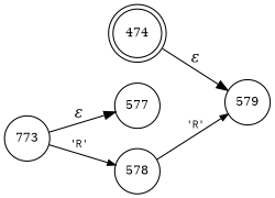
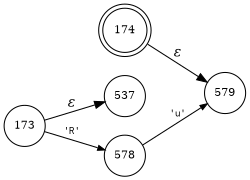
  digraph {
    rankdir=LR
    node [fixedsize=true fontsize=11 shape=circle peripheries=1]
    edge [fontname="Times-Italic"]
-   n1 [label=474 shape=doublecircle width=.6 peripheries=""]
+   n1 [label=174 shape=doublecircle width=.6 peripheries=""]
    n2 [label=579 width=.55]
-   n3 [label=577 width=.55]
+   n3 [label=537 width=.55]
    n4 [label=578 width=.55]
-   n5 [label=773 width=.55]
+   n5 [label=173 width=.55]
    n1 -> n2 [label="&epsilon;"]
-   n4 -> n2 [arrowhead=normal arrowsize=.7 fontname=Courier fontsize=11 label="'R'"]
+   n4 -> n2 [arrowhead=normal arrowsize=.7 fontname=Courier fontsize=11 label="'u'"]
    n5 -> n3 [label="&epsilon;"]
    n5 -> n4 [arrowhead=normal arrowsize=.7 fontname=Courier fontsize=11 label="'R'"]
  }
